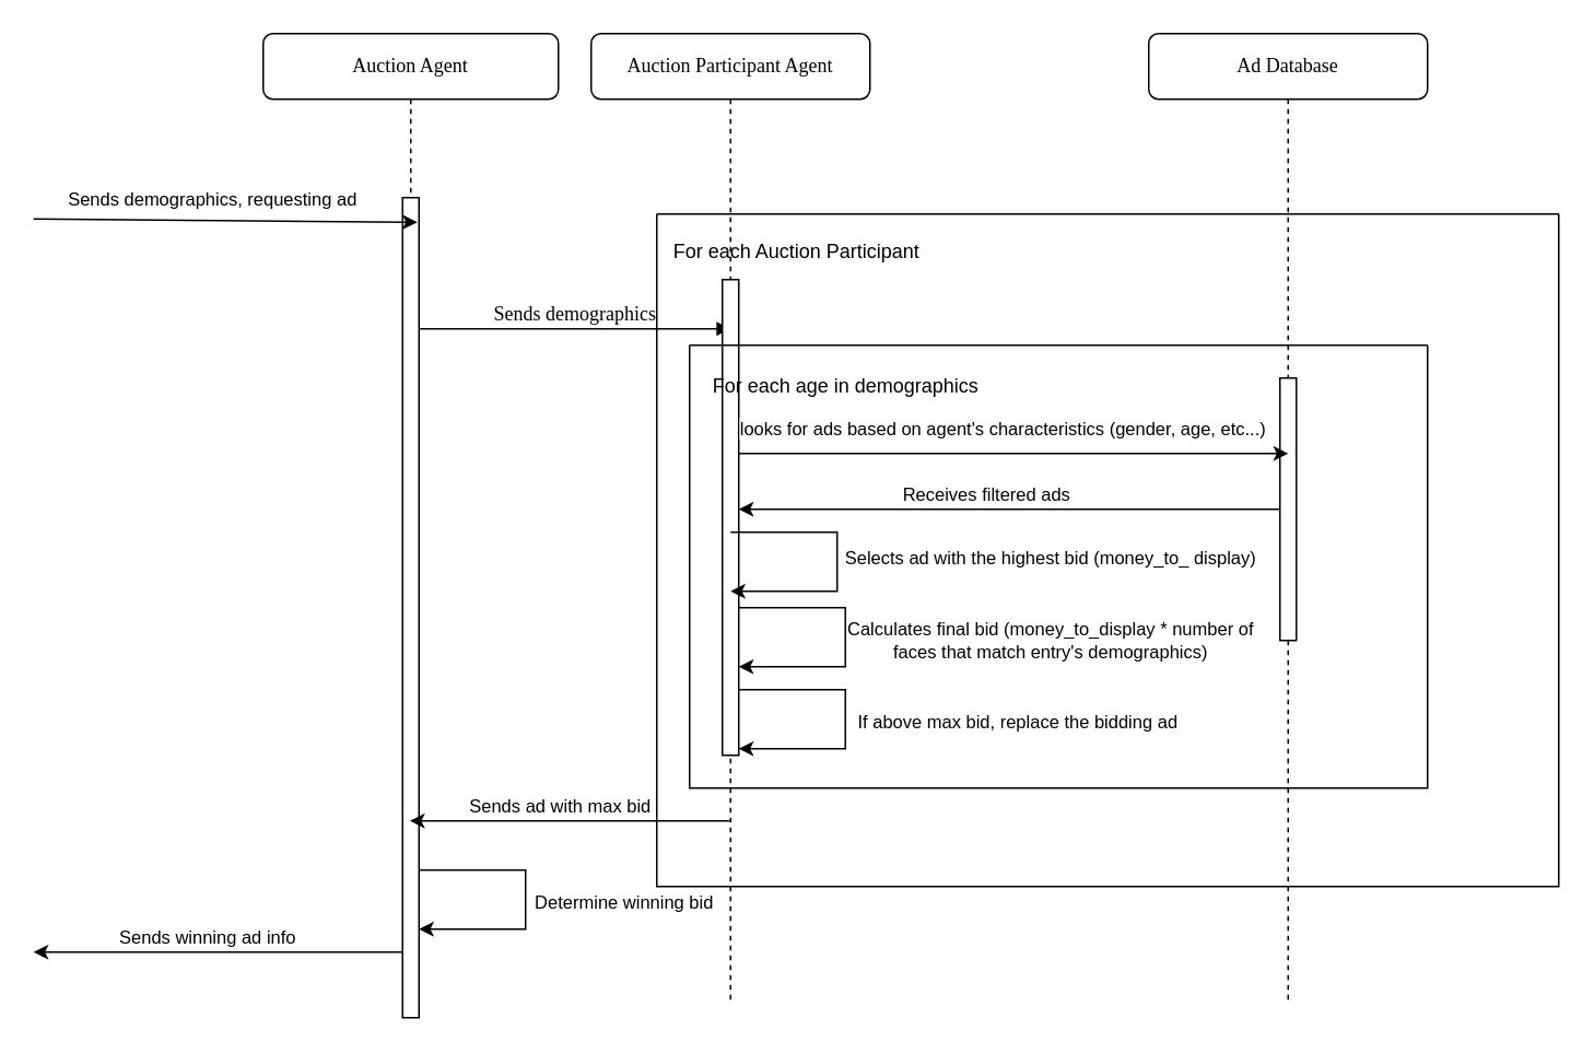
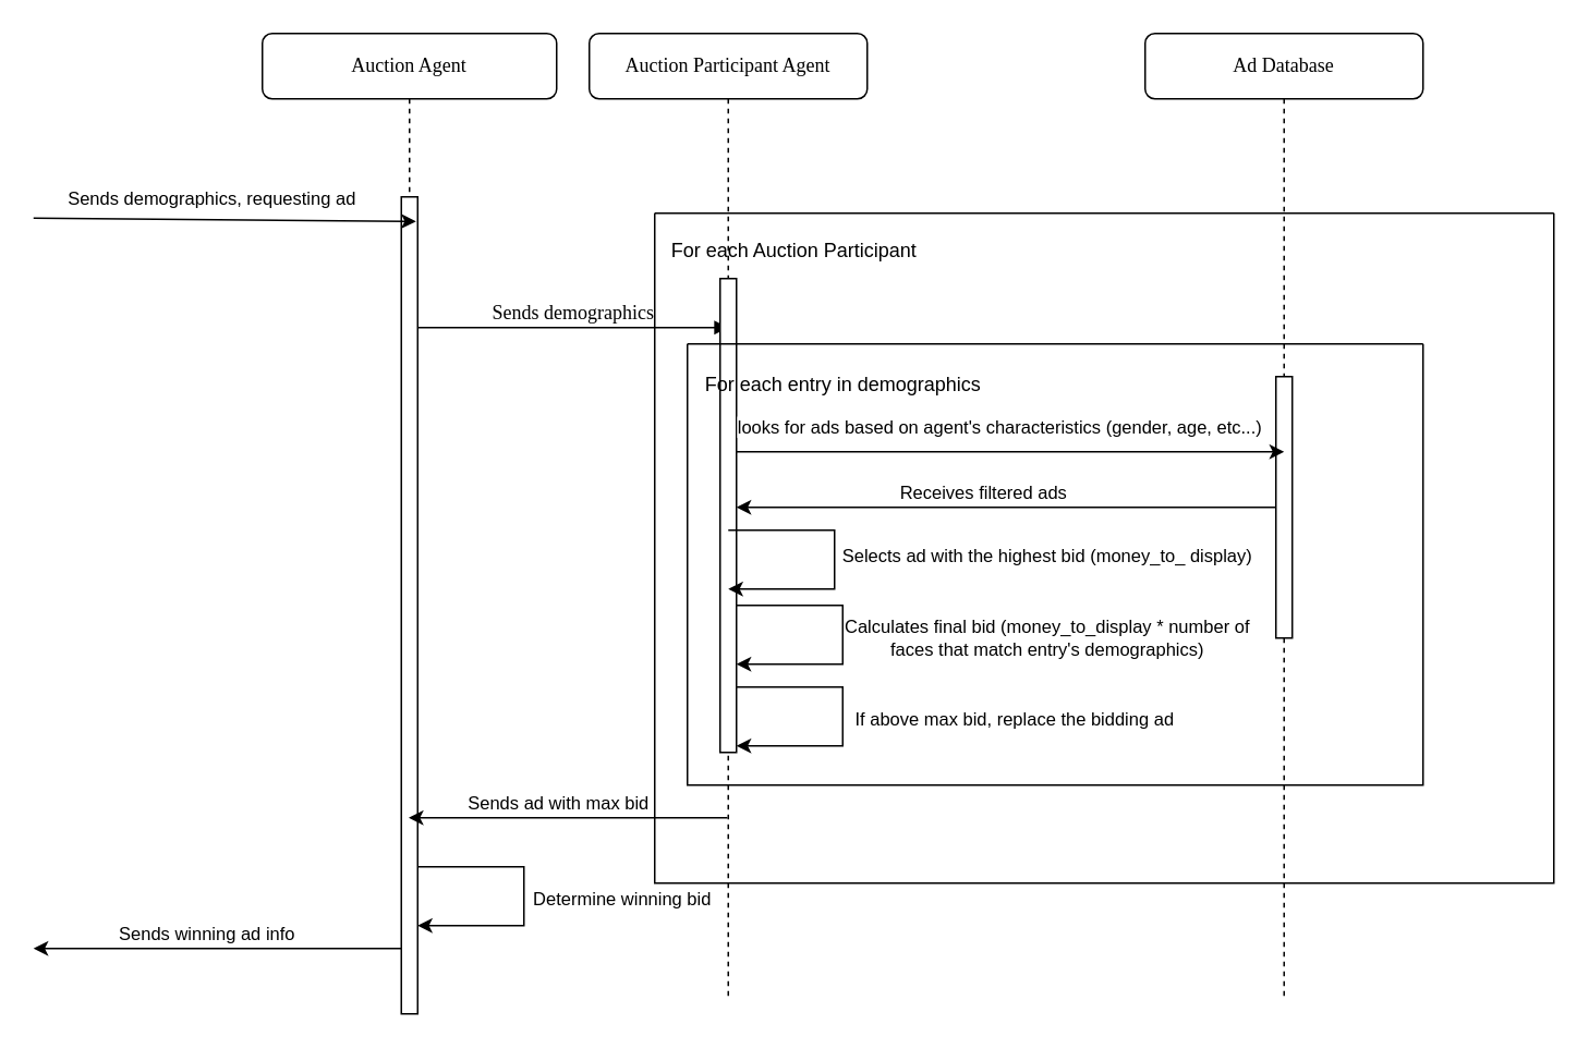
  <mxCell id="0" />
  <mxCell id="1" parent="0" />
  <mxCell id="2" value="Auction Agent" style="shape=umlLifeline;perimeter=lifelinePerimeter;whiteSpace=wrap;html=1;container=1;collapsible=0;recursiveResize=0;outlineConnect=0;rounded=1;shadow=0;comic=0;labelBackgroundColor=none;strokeWidth=1;fontFamily=Verdana;fontSize=12;align=center;" parent="1" vertex="1"><mxGeometry x="160" y="20" width="180" height="600" as="geometry" /></mxCell>
  <mxCell id="3" value="" style="html=1;points=[];perimeter=orthogonalPerimeter;rounded=0;shadow=0;comic=0;labelBackgroundColor=none;strokeWidth=1;fontFamily=Verdana;fontSize=12;align=center;" parent="2" vertex="1"><mxGeometry x="85" y="100" width="10" height="500" as="geometry" /></mxCell>
  <mxCell id="4" value="Determine winning bid" style="endArrow=classic;html=1;rounded=0;" edge="1" parent="2"><mxGeometry x="0.024" y="60" width="50" height="50" relative="1" as="geometry"><mxPoint x="95" y="510" as="sourcePoint" /><mxPoint x="95" y="546" as="targetPoint" /><Array as="points"><mxPoint x="160" y="510" /><mxPoint x="160" y="546" /></Array><mxPoint as="offset" /></mxGeometry></mxCell>
  <mxCell id="5" value="Sends demographics" style="html=1;verticalAlign=bottom;endArrow=block;labelBackgroundColor=none;fontFamily=Verdana;fontSize=12;edgeStyle=elbowEdgeStyle;elbow=vertical;" parent="1" source="3" edge="1"><mxGeometry relative="1" as="geometry"><mxPoint x="230" y="130" as="sourcePoint" /><mxPoint x="445" y="200" as="targetPoint" /><Array as="points"><mxPoint x="260" y="200" /><mxPoint x="220" y="290" /><mxPoint x="220" y="190" /><mxPoint x="300" y="150" /></Array><mxPoint as="offset" /></mxGeometry></mxCell>
  <mxCell id="6" value="Sends demographics, requesting ad" style="endArrow=classic;html=1;rounded=0;entryX=0.9;entryY=0.03;entryDx=0;entryDy=0;entryPerimeter=0;" edge="1" parent="1" target="3"><mxGeometry x="-0.072" y="13" width="50" height="50" relative="1" as="geometry"><mxPoint x="20" y="133" as="sourcePoint" /><mxPoint x="80" y="120" as="targetPoint" /><mxPoint as="offset" /></mxGeometry></mxCell>
  <mxCell id="7" value="Auction Participant Agent" style="shape=umlLifeline;perimeter=lifelinePerimeter;whiteSpace=wrap;html=1;container=1;collapsible=0;recursiveResize=0;outlineConnect=0;rounded=1;shadow=0;comic=0;labelBackgroundColor=none;strokeWidth=1;fontFamily=Verdana;fontSize=12;align=center;" parent="1" vertex="1"><mxGeometry x="360" y="20" width="170" height="590" as="geometry" /></mxCell>
  <mxCell id="8" value="" style="html=1;points=[];perimeter=orthogonalPerimeter;rounded=0;shadow=0;comic=0;labelBackgroundColor=none;strokeWidth=1;fontFamily=Verdana;fontSize=12;align=center;" vertex="1" parent="7"><mxGeometry x="80" y="150" width="10" height="290" as="geometry" /></mxCell>
  <mxCell id="9" value="Selects ad with the highest bid (money_to_ display)" style="endArrow=classic;html=1;rounded=0;" edge="1" parent="7"><mxGeometry x="-0.024" y="130" width="50" height="50" relative="1" as="geometry"><mxPoint x="85" y="304" as="sourcePoint" /><mxPoint x="85" y="340" as="targetPoint" /><Array as="points"><mxPoint x="150" y="304" /><mxPoint x="150" y="340" /></Array><mxPoint as="offset" /></mxGeometry></mxCell>
  <mxCell id="10" value="" style="swimlane;startSize=0;" vertex="1" parent="1"><mxGeometry x="400" y="130" width="550" height="410" as="geometry" /></mxCell>
  <mxCell id="11" value="For each Auction Participant" style="text;html=1;align=center;verticalAlign=middle;resizable=0;points=[];autosize=1;strokeColor=none;fillColor=none;" vertex="1" parent="10"><mxGeometry y="8" width="170" height="30" as="geometry" /></mxCell>
  <mxCell id="12" value="" style="swimlane;startSize=0;" vertex="1" parent="10"><mxGeometry x="20" y="80" width="450" height="270" as="geometry" /></mxCell>
- <mxCell id="13" value="For each age in demographics" style="text;html=1;align=center;verticalAlign=middle;resizable=0;points=[];autosize=1;strokeColor=none;fillColor=none;" vertex="1" parent="12"><mxGeometry y="10" width="190" height="30" as="geometry" /></mxCell>
+ <mxCell id="13" value="For each entry in demographics" style="text;html=1;align=center;verticalAlign=middle;resizable=0;points=[];autosize=1;strokeColor=none;fillColor=none;" vertex="1" parent="12"><mxGeometry y="10" width="190" height="30" as="geometry" /></mxCell>
  <mxCell id="14" value="Calculates final bid (money_to_display * number of &lt;br&gt;faces that match entry's demographics)" style="endArrow=classic;html=1;rounded=0;" edge="1" parent="12"><mxGeometry x="0.024" y="125" width="50" height="50" relative="1" as="geometry"><mxPoint x="30" y="160" as="sourcePoint" /><mxPoint x="30" y="196" as="targetPoint" /><Array as="points"><mxPoint x="95" y="160" /><mxPoint x="95" y="196" /></Array><mxPoint as="offset" /></mxGeometry></mxCell>
  <mxCell id="15" value="If above max bid, replace the bidding ad" style="endArrow=classic;html=1;rounded=0;" edge="1" parent="12"><mxGeometry x="0.024" y="105" width="50" height="50" relative="1" as="geometry"><mxPoint x="30" y="210" as="sourcePoint" /><mxPoint x="30" y="246" as="targetPoint" /><Array as="points"><mxPoint x="95" y="210" /><mxPoint x="95" y="246" /></Array><mxPoint as="offset" /></mxGeometry></mxCell>
  <mxCell id="16" value="Ad Database" style="shape=umlLifeline;perimeter=lifelinePerimeter;whiteSpace=wrap;html=1;container=1;collapsible=0;recursiveResize=0;outlineConnect=0;rounded=1;shadow=0;comic=0;labelBackgroundColor=none;strokeWidth=1;fontFamily=Verdana;fontSize=12;align=center;" vertex="1" parent="1"><mxGeometry x="700" y="20" width="170" height="590" as="geometry" /></mxCell>
  <mxCell id="17" value="" style="html=1;points=[];perimeter=orthogonalPerimeter;rounded=0;shadow=0;comic=0;labelBackgroundColor=none;strokeWidth=1;fontFamily=Verdana;fontSize=12;align=center;" vertex="1" parent="16"><mxGeometry x="80" y="210" width="10" height="160" as="geometry" /></mxCell>
  <mxCell id="18" value="" style="endArrow=classic;html=1;rounded=0;" edge="1" parent="1" source="8"><mxGeometry width="50" height="50" relative="1" as="geometry"><mxPoint x="500" y="330" as="sourcePoint" /><mxPoint x="785" y="276" as="targetPoint" /><Array as="points" /></mxGeometry></mxCell>
  <mxCell id="19" value="looks for ads based on agent's characteristics (gender, age, etc...)" style="edgeLabel;html=1;align=center;verticalAlign=middle;resizable=0;points=[];" vertex="1" connectable="0" parent="18"><mxGeometry x="-0.097" relative="1" as="geometry"><mxPoint x="9" y="-16" as="offset" /></mxGeometry></mxCell>
  <mxCell id="20" value="Receives filtered ads" style="endArrow=classic;html=1;rounded=0;" edge="1" parent="1" source="17"><mxGeometry x="0.084" y="-9" width="50" height="50" relative="1" as="geometry"><mxPoint x="680" y="340" as="sourcePoint" /><mxPoint x="450" y="310" as="targetPoint" /><Array as="points"><mxPoint x="510" y="310" /></Array><mxPoint as="offset" /></mxGeometry></mxCell>
  <mxCell id="21" value="" style="endArrow=classic;html=1;rounded=0;" edge="1" parent="1" source="7" target="2"><mxGeometry width="50" height="50" relative="1" as="geometry"><mxPoint x="300" y="420" as="sourcePoint" /><mxPoint x="350" y="370" as="targetPoint" /><Array as="points"><mxPoint x="320" y="500" /></Array></mxGeometry></mxCell>
  <mxCell id="22" value="Sends ad with max bid" style="edgeLabel;html=1;align=center;verticalAlign=middle;resizable=0;points=[];" vertex="1" connectable="0" parent="21"><mxGeometry x="0.061" y="-1" relative="1" as="geometry"><mxPoint x="-1" y="-9" as="offset" /></mxGeometry></mxCell>
  <mxCell id="23" value="" style="endArrow=classic;html=1;rounded=0;" edge="1" parent="1"><mxGeometry width="50" height="50" relative="1" as="geometry"><mxPoint x="245" y="580" as="sourcePoint" /><mxPoint x="20" y="580" as="targetPoint" /><Array as="points"><mxPoint x="120" y="580" /></Array></mxGeometry></mxCell>
  <mxCell id="24" value="Sends winning ad info" style="edgeLabel;html=1;align=center;verticalAlign=middle;resizable=0;points=[];" vertex="1" connectable="0" parent="23"><mxGeometry x="0.061" y="-1" relative="1" as="geometry"><mxPoint x="-1" y="-9" as="offset" /></mxGeometry></mxCell>
